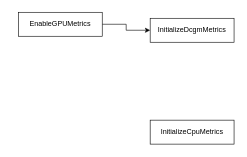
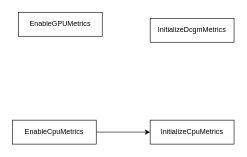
  <mxCell id="0" />
  <mxCell id="1" parent="0" />
- <mxCell id="2" value="" style="edgeStyle=orthogonalEdgeStyle;rounded=0;orthogonalLoop=1;jettySize=auto;html=1;" edge="1" parent="1" source="3" target="6"><mxGeometry relative="1" as="geometry" /></mxCell>
  <mxCell id="3" value="EnableGPUMetrics" style="rounded=0;whiteSpace=wrap;html=1;" vertex="1" parent="1"><mxGeometry x="30" y="20" width="140" height="40" as="geometry" /></mxCell>
+ <mxCell id="4" style="edgeStyle=orthogonalEdgeStyle;rounded=0;orthogonalLoop=1;jettySize=auto;html=1;exitX=1;exitY=0.5;exitDx=0;exitDy=0;entryX=0;entryY=0.5;entryDx=0;entryDy=0;" edge="1" parent="1" source="5" target="7"><mxGeometry relative="1" as="geometry" /></mxCell>
+ <mxCell id="5" value="EnableCpuMetrics" style="rounded=0;whiteSpace=wrap;html=1;" vertex="1" parent="1"><mxGeometry x="20" y="200" width="140" height="40" as="geometry" /></mxCell>
  <mxCell id="6" value="InitializeDcgmMetrics" style="rounded=0;whiteSpace=wrap;html=1;" vertex="1" parent="1"><mxGeometry x="250" y="30" width="140" height="40" as="geometry" /></mxCell>
  <mxCell id="7" value="InitializeCpuMetrics" style="rounded=0;whiteSpace=wrap;html=1;" vertex="1" parent="1"><mxGeometry x="250" y="200" width="140" height="40" as="geometry" /></mxCell>
